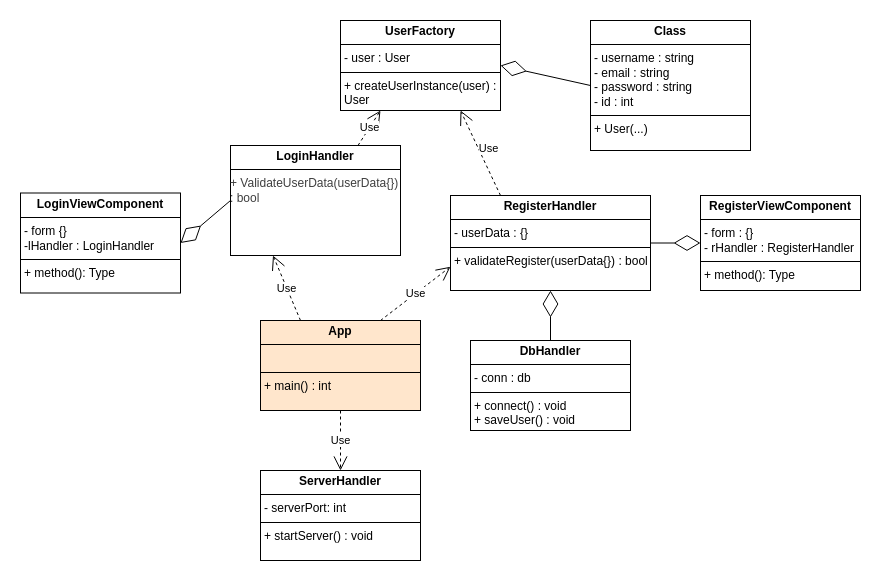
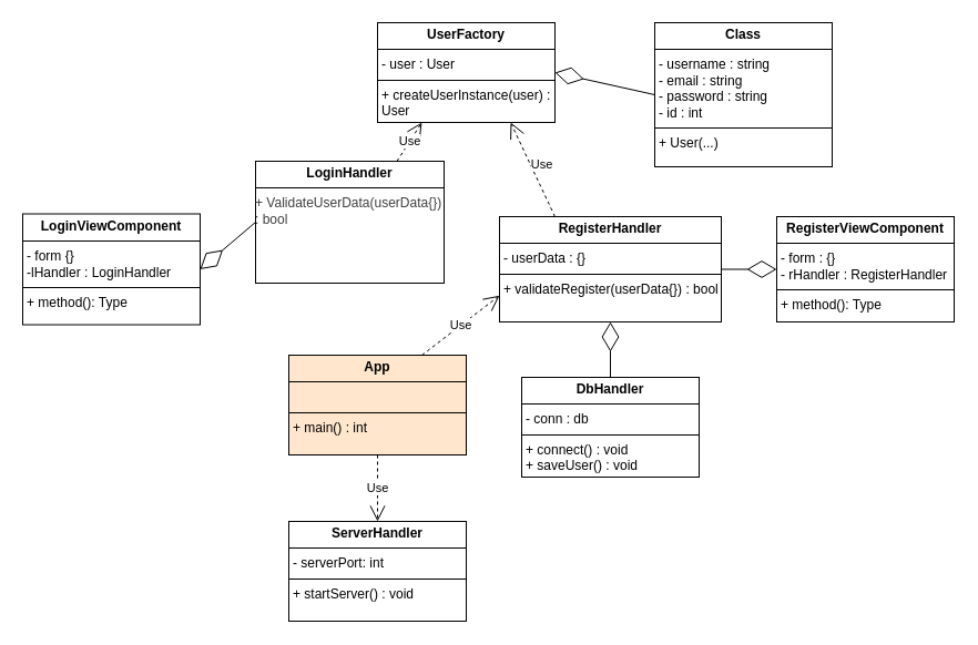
  <mxCell id="0" />
  <mxCell id="1" parent="0" />
  <mxCell id="2" value="&lt;p style=&quot;margin:0px;margin-top:4px;text-align:center;&quot;&gt;&lt;b&gt;RegisterHandler&lt;/b&gt;&lt;/p&gt;&lt;hr size=&quot;1&quot; style=&quot;border-style:solid;&quot;&gt;&lt;p style=&quot;margin:0px;margin-left:4px;&quot;&gt;- userData : {}&lt;/p&gt;&lt;hr size=&quot;1&quot; style=&quot;border-style:solid;&quot;&gt;&lt;p style=&quot;margin:0px;margin-left:4px;&quot;&gt;+ validateRegister(userData{}) : bool&lt;/p&gt;" style="verticalAlign=top;align=left;overflow=fill;html=1;whiteSpace=wrap;" parent="1" vertex="1"><mxGeometry x="450" y="195" width="200" height="95" as="geometry" /></mxCell>
  <mxCell id="3" value="&lt;p style=&quot;margin:0px;margin-top:4px;text-align:center;&quot;&gt;&lt;b&gt;RegisterViewComponent&lt;/b&gt;&lt;/p&gt;&lt;hr size=&quot;1&quot; style=&quot;border-style:solid;&quot;&gt;&lt;p style=&quot;margin:0px;margin-left:4px;&quot;&gt;- form : {}&lt;/p&gt;&lt;p style=&quot;margin:0px;margin-left:4px;&quot;&gt;- rHandler : RegisterHandler&lt;/p&gt;&lt;hr size=&quot;1&quot; style=&quot;border-style:solid;&quot;&gt;&lt;p style=&quot;margin:0px;margin-left:4px;&quot;&gt;+ method(): Type&lt;/p&gt;" style="verticalAlign=top;align=left;overflow=fill;html=1;whiteSpace=wrap;" parent="1" vertex="1"><mxGeometry x="700" y="195" width="160" height="95" as="geometry" /></mxCell>
  <mxCell id="4" value="&lt;p style=&quot;margin:0px;margin-top:4px;text-align:center;&quot;&gt;&lt;b&gt;LoginViewComponent&lt;/b&gt;&lt;/p&gt;&lt;hr size=&quot;1&quot; style=&quot;border-style:solid;&quot;&gt;&lt;p style=&quot;margin:0px;margin-left:4px;&quot;&gt;- form {}&lt;/p&gt;&lt;p style=&quot;margin:0px;margin-left:4px;&quot;&gt;-lHandler : LoginHandler&lt;/p&gt;&lt;hr size=&quot;1&quot; style=&quot;border-style:solid;&quot;&gt;&lt;p style=&quot;margin:0px;margin-left:4px;&quot;&gt;+ method(): Type&lt;/p&gt;" style="verticalAlign=top;align=left;overflow=fill;html=1;whiteSpace=wrap;" parent="1" vertex="1"><mxGeometry x="20" y="192.5" width="160" height="100" as="geometry" /></mxCell>
  <mxCell id="5" value="&lt;p style=&quot;margin:0px;margin-top:4px;text-align:center;&quot;&gt;&lt;b&gt;App&lt;/b&gt;&lt;/p&gt;&lt;hr size=&quot;1&quot; style=&quot;border-style:solid;&quot;&gt;&lt;p style=&quot;margin:0px;margin-left:4px;&quot;&gt;&lt;br&gt;&lt;/p&gt;&lt;hr size=&quot;1&quot; style=&quot;border-style:solid;&quot;&gt;&lt;p style=&quot;margin:0px;margin-left:4px;&quot;&gt;+ main() : int&lt;span style=&quot;white-space: pre;&quot;&gt;&#09;&lt;/span&gt;&lt;/p&gt;" style="verticalAlign=top;align=left;overflow=fill;html=1;whiteSpace=wrap;fillColor=#ffe6cc;" parent="1" vertex="1"><mxGeometry x="260" y="320" width="160" height="90" as="geometry" /></mxCell>
  <mxCell id="6" value="&lt;p style=&quot;margin:0px;margin-top:4px;text-align:center;&quot;&gt;&lt;b&gt;DbHandler&lt;/b&gt;&lt;/p&gt;&lt;hr size=&quot;1&quot; style=&quot;border-style:solid;&quot;&gt;&lt;p style=&quot;margin:0px;margin-left:4px;&quot;&gt;- conn : db&lt;/p&gt;&lt;hr size=&quot;1&quot; style=&quot;border-style:solid;&quot;&gt;&lt;p style=&quot;margin:0px;margin-left:4px;&quot;&gt;+ connect() : void&lt;/p&gt;&lt;p style=&quot;margin:0px;margin-left:4px;&quot;&gt;+ saveUser() : void&lt;/p&gt;" style="verticalAlign=top;align=left;overflow=fill;html=1;whiteSpace=wrap;" parent="1" vertex="1"><mxGeometry x="470" y="340" width="160" height="90" as="geometry" /></mxCell>
  <mxCell id="7" value="&lt;p style=&quot;margin:0px;margin-top:4px;text-align:center;&quot;&gt;&lt;b&gt;ServerHandler&lt;/b&gt;&lt;/p&gt;&lt;hr size=&quot;1&quot; style=&quot;border-style:solid;&quot;&gt;&lt;p style=&quot;margin:0px;margin-left:4px;&quot;&gt;- serverPort: int&lt;/p&gt;&lt;hr size=&quot;1&quot; style=&quot;border-style:solid;&quot;&gt;&lt;p style=&quot;margin:0px;margin-left:4px;&quot;&gt;+ startServer() : void&lt;/p&gt;" style="verticalAlign=top;align=left;overflow=fill;html=1;whiteSpace=wrap;" parent="1" vertex="1"><mxGeometry x="260" y="470" width="160" height="90" as="geometry" /></mxCell>
  <mxCell id="8" value="Use" style="endArrow=open;endSize=12;dashed=1;html=1;exitX=0.5;exitY=1;exitDx=0;exitDy=0;entryX=0.5;entryY=0;entryDx=0;entryDy=0;" parent="1" source="5" target="7" edge="1"><mxGeometry width="160" relative="1" as="geometry"><mxPoint x="630" y="425" as="sourcePoint" /><mxPoint x="790" y="425" as="targetPoint" /></mxGeometry></mxCell>
  <mxCell id="9" value="&lt;p style=&quot;margin:0px;margin-top:4px;text-align:center;&quot;&gt;&lt;b&gt;UserFactory&lt;/b&gt;&lt;/p&gt;&lt;hr size=&quot;1&quot; style=&quot;border-style:solid;&quot;&gt;&lt;p style=&quot;margin:0px;margin-left:4px;&quot;&gt;- user : User&lt;/p&gt;&lt;hr size=&quot;1&quot; style=&quot;border-style:solid;&quot;&gt;&lt;p style=&quot;margin:0px;margin-left:4px;&quot;&gt;+ createUserInstance(user) : User&lt;/p&gt;" style="verticalAlign=top;align=left;overflow=fill;html=1;whiteSpace=wrap;" parent="1" vertex="1"><mxGeometry x="340" y="20" width="160" height="90" as="geometry" /></mxCell>
  <mxCell id="10" value="" style="endArrow=diamondThin;endFill=0;endSize=24;html=1;exitX=0;exitY=0.5;exitDx=0;exitDy=0;entryX=1;entryY=0.5;entryDx=0;entryDy=0;" parent="1" source="18" target="9" edge="1"><mxGeometry width="160" relative="1" as="geometry"><mxPoint x="570" y="93" as="sourcePoint" /><mxPoint y="253" as="targetPoint" x="10" /></mxGeometry></mxCell>
  <mxCell id="11" value="Use" style="endArrow=open;endSize=12;dashed=1;html=1;exitX=0.25;exitY=0;exitDx=0;exitDy=0;entryX=0.75;entryY=1;entryDx=0;entryDy=0;" parent="1" source="2" target="9" edge="1"><mxGeometry x="0.025" y="-9" width="160" relative="1" as="geometry"><mxPoint x="440" y="120" as="sourcePoint" /><mxPoint x="600" y="120" as="targetPoint" /><mxPoint as="offset" /></mxGeometry></mxCell>
  <mxCell id="12" value="Use" style="endArrow=open;endSize=12;dashed=1;html=1;exitX=0.75;exitY=0;exitDx=0;exitDy=0;entryX=0.25;entryY=1;entryDx=0;entryDy=0;" parent="1" source="17" target="9" edge="1"><mxGeometry width="160" relative="1" as="geometry"><mxPoint x="260" y="150" as="sourcePoint" /><mxPoint x="320" y="170" as="targetPoint" /></mxGeometry></mxCell>
  <mxCell id="13" value="" style="endArrow=diamondThin;endFill=0;endSize=24;html=1;entryX=1;entryY=0.5;entryDx=0;entryDy=0;exitX=0;exitY=0.5;exitDx=0;exitDy=0;" parent="1" source="17" target="4" edge="1"><mxGeometry width="160" relative="1" as="geometry"><mxPoint x="230" y="187" as="sourcePoint" /><mxPoint x="240" y="227.5" as="targetPoint" /></mxGeometry></mxCell>
- <mxCell id="14" value="Use" style="endArrow=open;endSize=12;dashed=1;html=1;exitX=0.25;exitY=0;exitDx=0;exitDy=0;entryX=0.25;entryY=1;entryDx=0;entryDy=0;" parent="1" source="5" target="17" edge="1"><mxGeometry width="160" relative="1" as="geometry"><mxPoint x="380" y="310" as="sourcePoint" /><mxPoint x="410" y="225" as="targetPoint" /></mxGeometry></mxCell>
  <mxCell id="15" value="Use" style="endArrow=open;endSize=12;dashed=1;html=1;entryX=0;entryY=0.75;entryDx=0;entryDy=0;exitX=0.75;exitY=0;exitDx=0;exitDy=0;" parent="1" source="5" target="2" edge="1"><mxGeometry width="160" relative="1" as="geometry"><mxPoint x="470" y="320" as="sourcePoint" /><mxPoint x="630" y="320" as="targetPoint" /></mxGeometry></mxCell>
  <mxCell id="16" value="" style="endArrow=diamondThin;endFill=0;endSize=24;html=1;exitX=1;exitY=0.5;exitDx=0;exitDy=0;entryX=0;entryY=0.5;entryDx=0;entryDy=0;" parent="1" source="2" target="3" edge="1"><mxGeometry width="160" relative="1" as="geometry"><mxPoint x="650" y="235" as="sourcePoint" /><mxPoint x="700" y="240" as="targetPoint" /></mxGeometry></mxCell>
  <mxCell id="17" value="&lt;p style=&quot;margin:0px;margin-top:4px;text-align:center;&quot;&gt;&lt;b&gt;LoginHandler&lt;/b&gt;&lt;/p&gt;&lt;hr size=&quot;1&quot; style=&quot;border-style:solid;&quot;&gt;&lt;p style=&quot;margin:0px;margin-left:4px;&quot;&gt;&lt;/p&gt;&lt;div style=&quot;color: rgb(63, 63, 63); scrollbar-color: rgb(226, 226, 226) rgb(251, 251, 251);&quot;&gt;&lt;span style=&quot;color: rgb(63, 63, 63); scrollbar-color: rgb(226, 226, 226) rgb(251, 251, 251); background-color: transparent;&quot;&gt;+ ValidateUserData(userData{}) : bool&lt;/span&gt;&lt;/div&gt;&lt;div style=&quot;color: rgb(63, 63, 63); scrollbar-color: rgb(226, 226, 226) rgb(251, 251, 251);&quot;&gt;&lt;br style=&quot;color: rgb(63, 63, 63); scrollbar-color: rgb(226, 226, 226) rgb(251, 251, 251);&quot;&gt;&lt;/div&gt;" style="verticalAlign=top;align=left;overflow=fill;html=1;whiteSpace=wrap;" parent="1" vertex="1"><mxGeometry x="230" y="145" width="170" height="110" as="geometry" /></mxCell>
  <mxCell id="18" value="&lt;p style=&quot;margin:0px;margin-top:4px;text-align:center;&quot;&gt;&lt;b&gt;Class&lt;/b&gt;&lt;/p&gt;&lt;hr size=&quot;1&quot; style=&quot;border-style:solid;&quot;&gt;&lt;p style=&quot;margin:0px;margin-left:4px;&quot;&gt;- username : string&lt;/p&gt;&lt;p style=&quot;margin:0px;margin-left:4px;&quot;&gt;- email : string&lt;/p&gt;&lt;p style=&quot;margin:0px;margin-left:4px;&quot;&gt;- password : string&lt;/p&gt;&lt;p style=&quot;margin:0px;margin-left:4px;&quot;&gt;- id : int&lt;/p&gt;&lt;hr size=&quot;1&quot; style=&quot;border-style:solid;&quot;&gt;&lt;p style=&quot;margin:0px;margin-left:4px;&quot;&gt;+ User(...)&lt;/p&gt;" style="verticalAlign=top;align=left;overflow=fill;html=1;whiteSpace=wrap;" vertex="1" parent="1"><mxGeometry x="590" y="20" width="160" height="130" as="geometry" /></mxCell>
  <mxCell id="19" value="" style="endArrow=diamondThin;endFill=0;endSize=24;html=1;entryX=0.5;entryY=1;entryDx=0;entryDy=0;exitX=0.5;exitY=0;exitDx=0;exitDy=0;" edge="1" parent="1" source="6" target="2"><mxGeometry width="160" relative="1" as="geometry"><mxPoint x="480" y="330" as="sourcePoint" /><mxPoint x="640" y="330" as="targetPoint" /></mxGeometry></mxCell>
